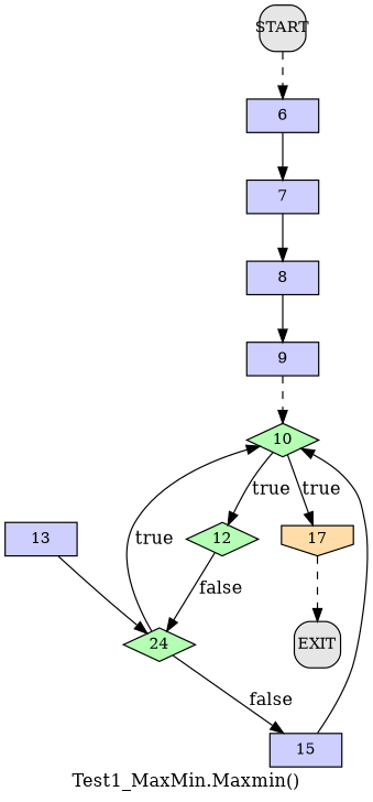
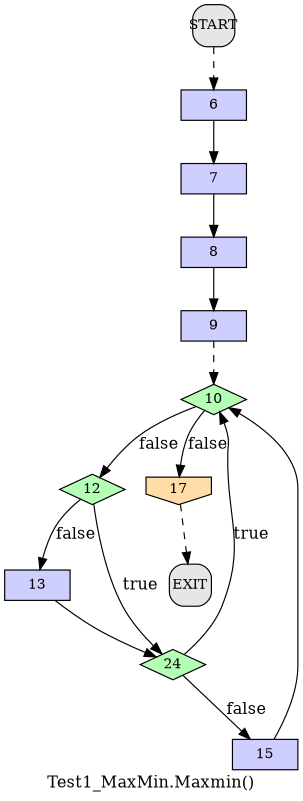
  digraph {
    label="Test1_MaxMin.Maxmin()"
    node [fillcolor="#CECEFF" fixedsize=true fontsize=12 shape=box style=filled]
    edge [style=solid]
    n1 [height=0.36 label=6 width=0.78]
    n2 [height=0.36 label=7 width=0.78]
    n3 [height=0.36 label=8 width=0.78]
    n4 [height=0.36 label=9 width=0.78]
    n5 [fillcolor="#B4FFB4" height=0.36 label=10 shape=diamond width=0.78]
    n6 [fillcolor="#B4FFB4" height=0.36 label=12 shape=diamond width=0.78]
    n7 [fillcolor="#FFDCA8" height=0.36 label=17 shape=invhouse width=0.78]
    n8 [height=0.36 label=13 width=0.78]
    n9 [fillcolor="#B4FFB4" height=0.36 label=24 shape=diamond width=0.78]
    n10 [fillcolor="#E6E6E6" height=0.5 label=EXIT style="filled, rounded" width=0.5]
    n11 [height=0.36 label=15 width=0.78]
    n12 [fillcolor="#E6E6E6" height=0.5 label=START style="filled, rounded" width=0.5]
    n1 -> n2
    n2 -> n3
    n3 -> n4
    n4 -> n5 [style=dashed]
-   n5 -> n6 [label=true]
-   n5 -> n7 [label=true]
-   n6 -> n9 [label=false]
+   n5 -> n6 [label=false]
+   n5 -> n7 [label=false]
+   n6 -> n8 [label=false]
+   n6 -> n9 [label=true]
    n7 -> n10 [style=dashed]
    n8 -> n9
    n9 -> n5 [label=true]
    n9 -> n11 [label=false]
    n11 -> n5
    n12 -> n1 [style=dashed]
  }
